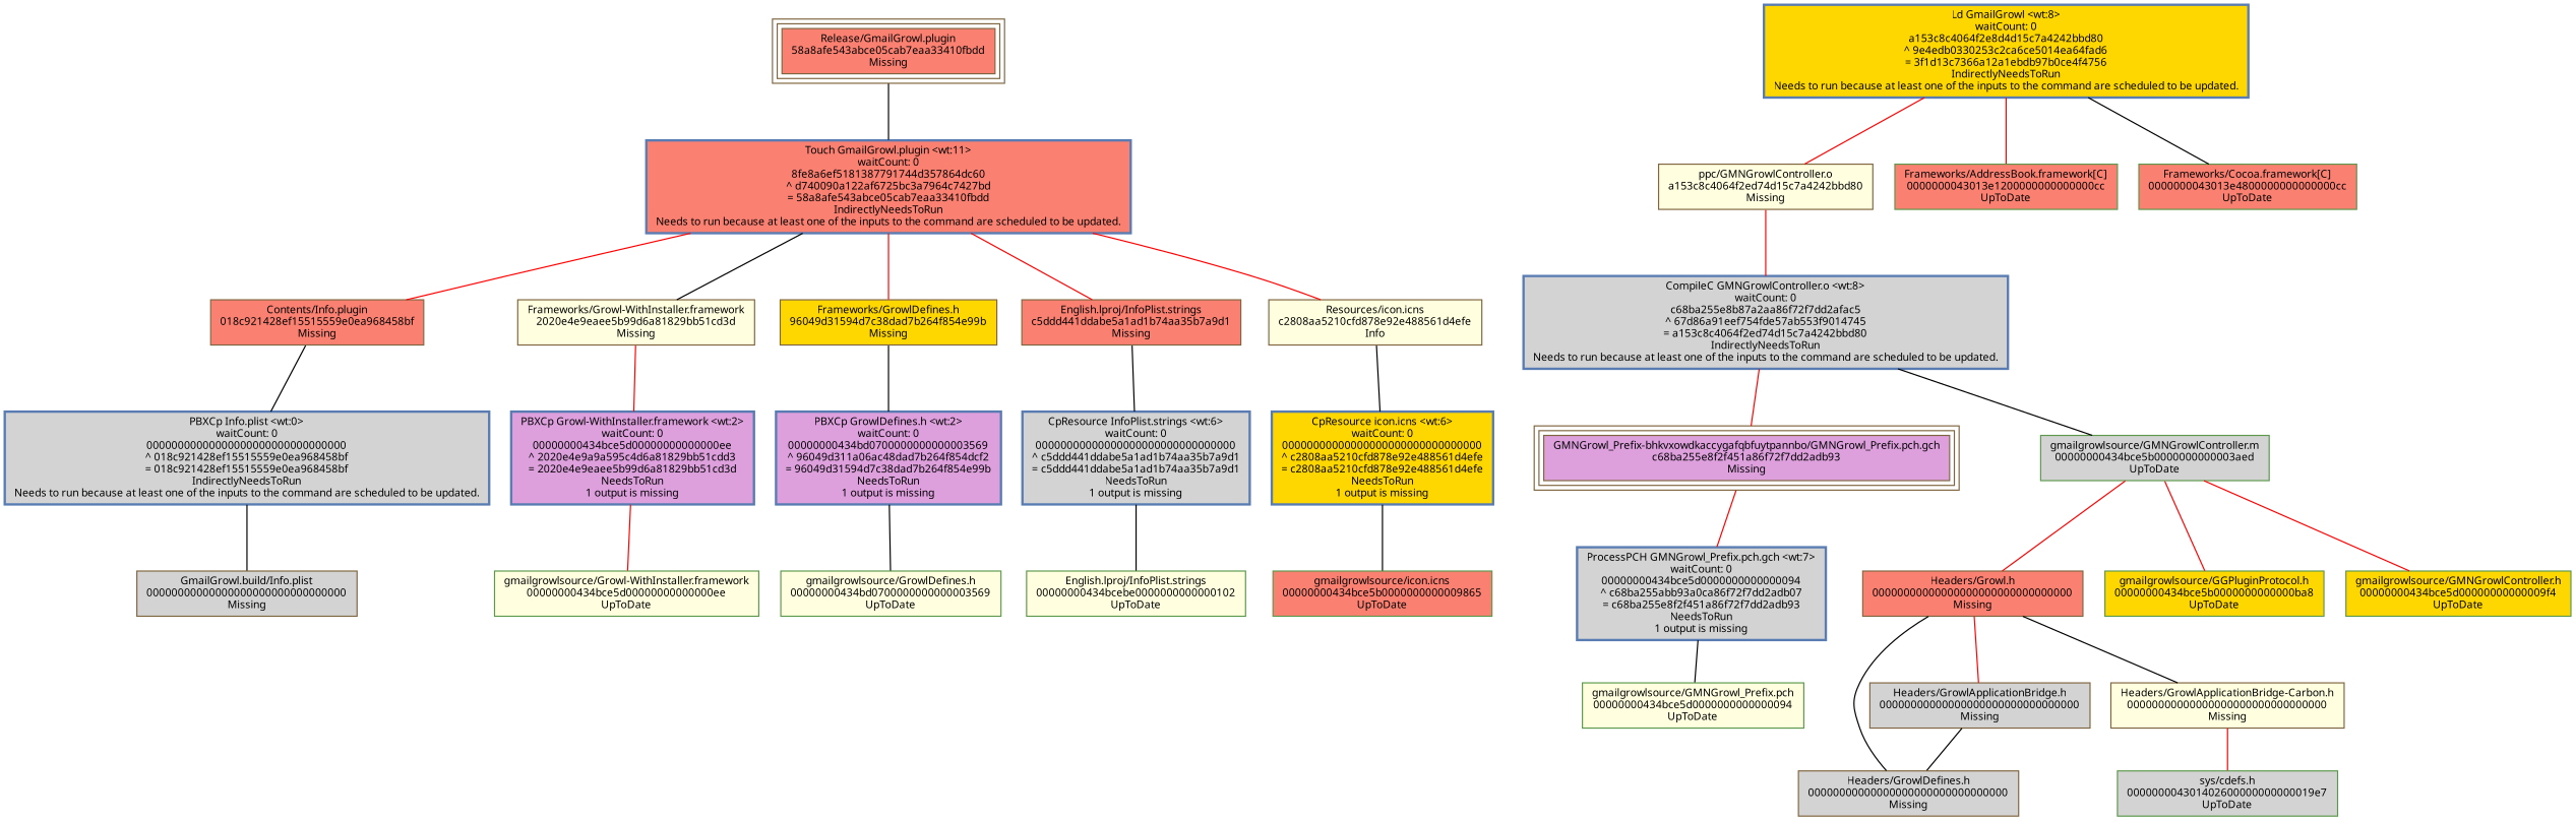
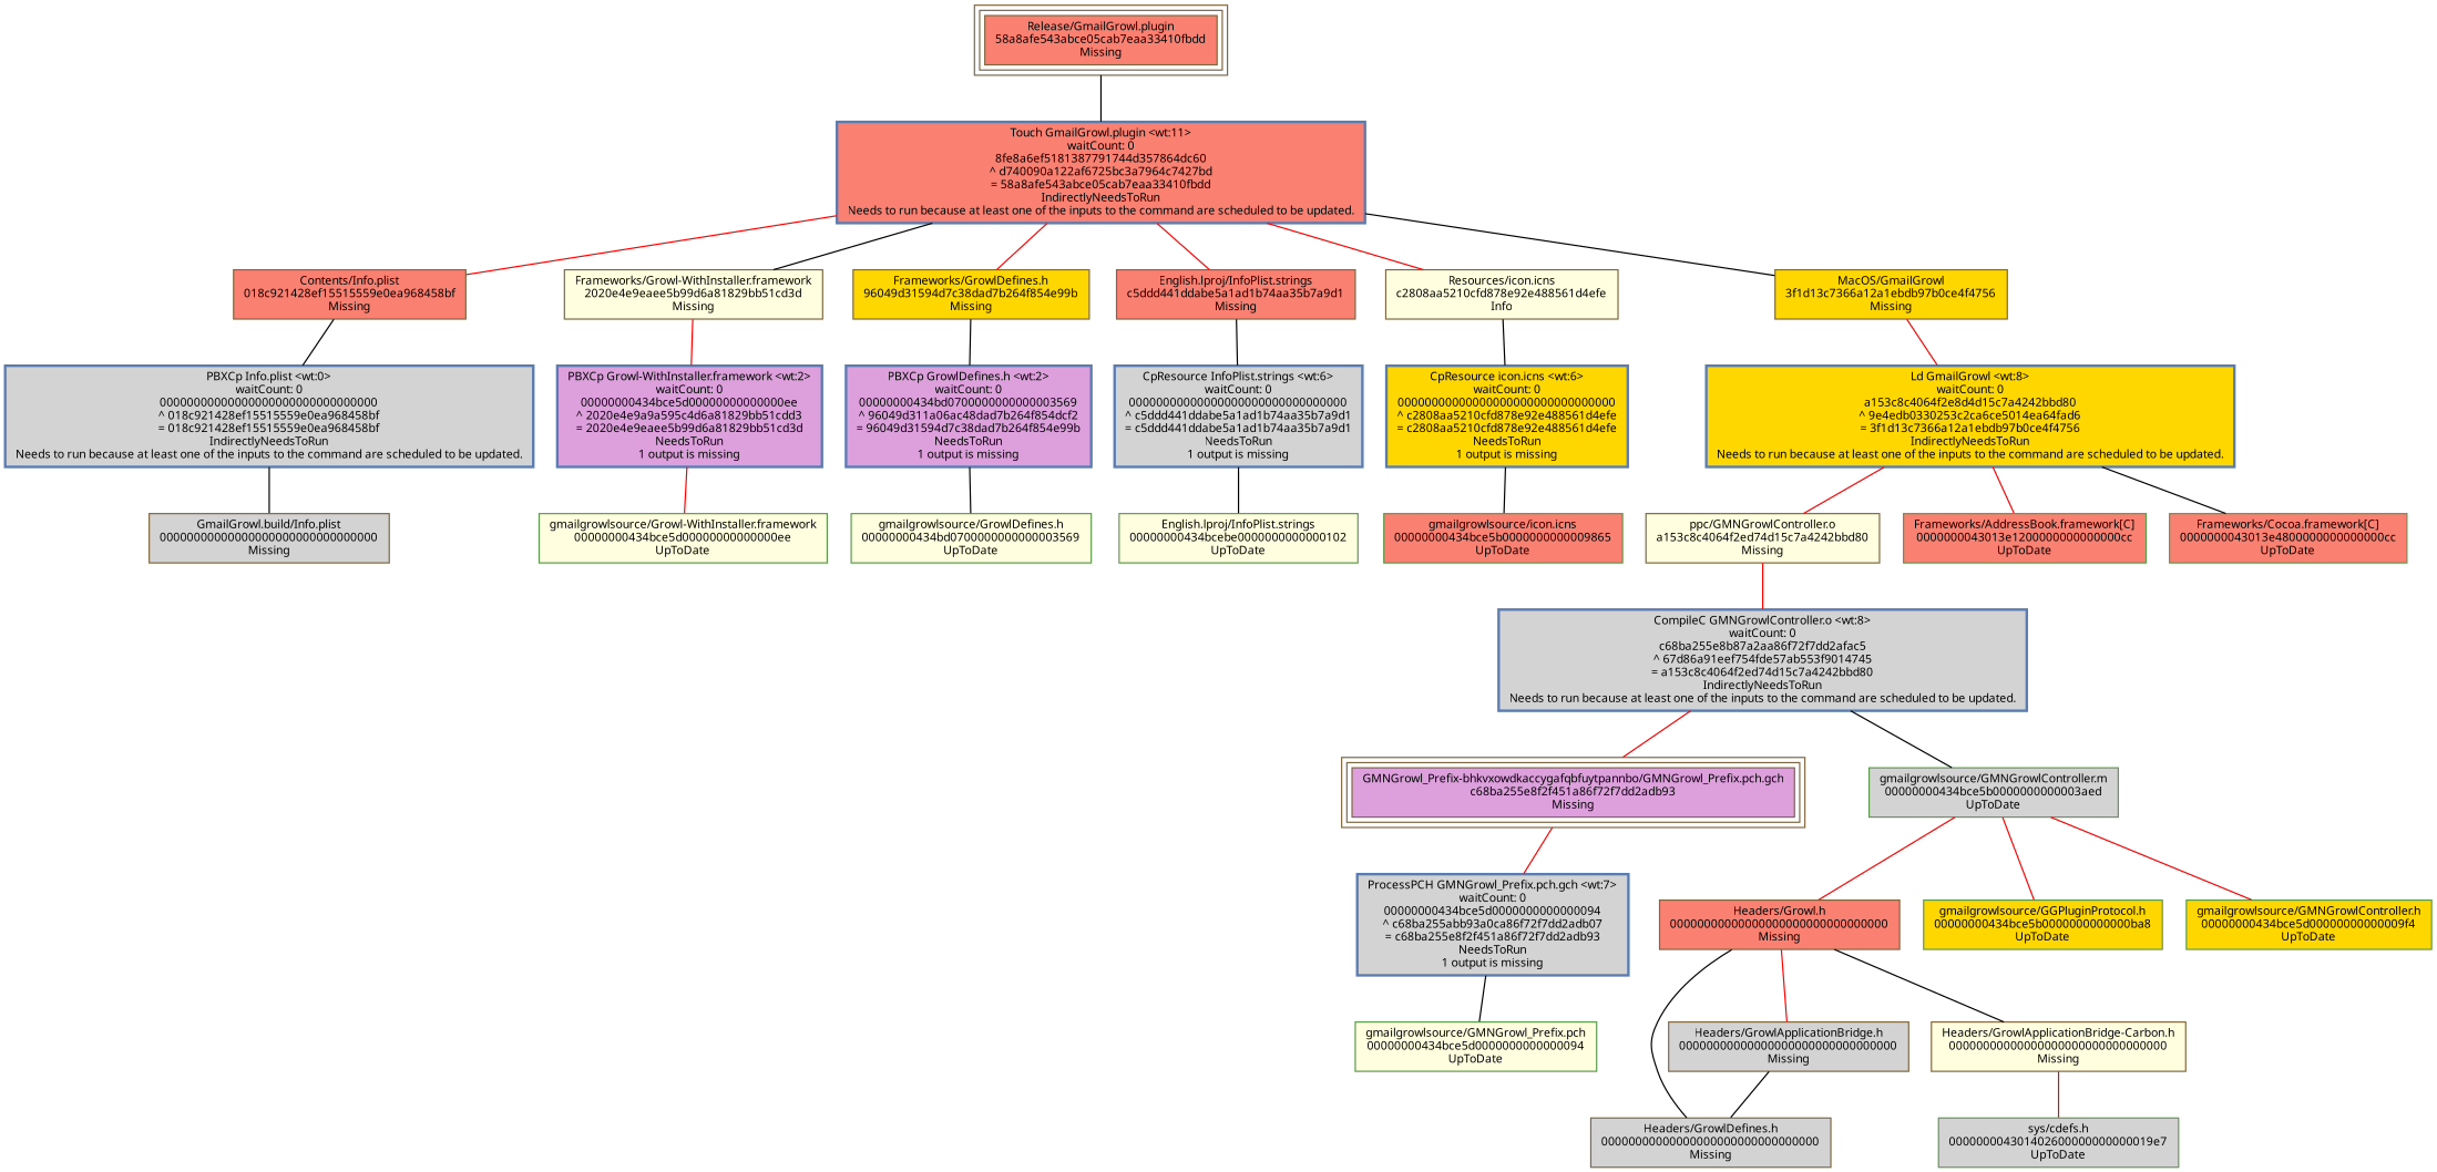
  digraph {
    concentrate=false
    node [color="0.1 0.5 0.5" fillcolor=lightgrey fontname=Monaco fontsize=9 shape=box style=filled]
    edge [arrowhead=none arrowtail=normal color=black style=solid]
    n1 [fillcolor=salmon label="Release/GmailGrowl.plugin\n58a8afe543abce05cab7eaa33410fbdd\nMissing" peripheries=3]
    n2 [color="0.6 0.5 0.7" fillcolor=salmon label="Touch GmailGrowl.plugin <wt:11>\nwaitCount: 0\n8fe8a6ef5181387791744d357864dc60\n^ d740090a122af6725bc3a7964c7427bd\n= 58a8afe543abce05cab7eaa33410fbdd\nIndirectlyNeedsToRun\nNeeds to run because at least one of the inputs to the command are scheduled to be updated." style="filled,bold"]
-   n3 [fillcolor=salmon label="Contents/Info.plugin\n018c921428ef15515559e0ea968458bf\nMissing"]
+   n3 [fillcolor=salmon label="Contents/Info.plist\n018c921428ef15515559e0ea968458bf\nMissing"]
    n4 [fillcolor=lightyellow label="Frameworks/Growl-WithInstaller.framework\n2020e4e9eaee5b99d6a81829bb51cd3d\nMissing"]
    n5 [fillcolor=gold label="Frameworks/GrowlDefines.h\n96049d31594d7c38dad7b264f854e99b\nMissing"]
    n6 [fillcolor=salmon label="English.lproj/InfoPlist.strings\nc5ddd441ddabe5a1ad1b74aa35b7a9d1\nMissing"]
    n7 [fillcolor=lightyellow label="Resources/icon.icns\nc2808aa5210cfd878e92e488561d4efe\nInfo"]
+   n8 [fillcolor=gold label="MacOS/GmailGrowl\n3f1d13c7366a12a1ebdb97b0ce4f4756\nMissing"]
    n9 [color="0.6 0.5 0.7" label="PBXCp Info.plist <wt:0>\nwaitCount: 0\n00000000000000000000000000000000\n^ 018c921428ef15515559e0ea968458bf\n= 018c921428ef15515559e0ea968458bf\nIndirectlyNeedsToRun\nNeeds to run because at least one of the inputs to the command are scheduled to be updated." style="filled,bold"]
    n10 [label="GmailGrowl.build/Info.plist\n00000000000000000000000000000000\nMissing"]
    n11 [color="0.6 0.5 0.7" fillcolor=plum label="PBXCp Growl-WithInstaller.framework <wt:2>\nwaitCount: 0\n00000000434bce5d00000000000000ee\n^ 2020e4e9a9a595c4d6a81829bb51cdd3\n= 2020e4e9eaee5b99d6a81829bb51cd3d\nNeedsToRun\n1 output is missing" style="filled,bold"]
    n12 [color="0.3 0.5 0.6" fillcolor=lightyellow label="gmailgrowlsource/Growl-WithInstaller.framework\n00000000434bce5d00000000000000ee\nUpToDate"]
    n13 [color="0.6 0.5 0.7" fillcolor=plum label="PBXCp GrowlDefines.h <wt:2>\nwaitCount: 0\n00000000434bd0700000000000003569\n^ 96049d311a06ac48dad7b264f854dcf2\n= 96049d31594d7c38dad7b264f854e99b\nNeedsToRun\n1 output is missing" style="filled,bold"]
    n14 [color="0.3 0.5 0.6" fillcolor=lightyellow label="gmailgrowlsource/GrowlDefines.h\n00000000434bd0700000000000003569\nUpToDate"]
    n15 [color="0.6 0.5 0.7" label="CpResource InfoPlist.strings <wt:6>\nwaitCount: 0\n00000000000000000000000000000000\n^ c5ddd441ddabe5a1ad1b74aa35b7a9d1\n= c5ddd441ddabe5a1ad1b74aa35b7a9d1\nNeedsToRun\n1 output is missing" style="filled,bold"]
    n16 [color="0.3 0.5 0.6" fillcolor=lightyellow label="English.lproj/InfoPlist.strings\n00000000434bcebe0000000000000102\nUpToDate"]
    n17 [color="0.6 0.5 0.7" fillcolor=gold label="CpResource icon.icns <wt:6>\nwaitCount: 0\n00000000000000000000000000000000\n^ c2808aa5210cfd878e92e488561d4efe\n= c2808aa5210cfd878e92e488561d4efe\nNeedsToRun\n1 output is missing" style="filled,bold"]
    n18 [color="0.3 0.5 0.6" fillcolor=salmon label="gmailgrowlsource/icon.icns\n00000000434bce5b0000000000009865\nUpToDate"]
    n19 [fillcolor=lightyellow label="ppc/GMNGrowlController.o\na153c8c4064f2ed74d15c7a4242bbd80\nMissing"]
    n20 [color="0.6 0.5 0.7" label="CompileC GMNGrowlController.o <wt:8>\nwaitCount: 0\nc68ba255e8b87a2aa86f72f7dd2afac5\n^ 67d86a91eef754fde57ab553f9014745\n= a153c8c4064f2ed74d15c7a4242bbd80\nIndirectlyNeedsToRun\nNeeds to run because at least one of the inputs to the command are scheduled to be updated." style="filled,bold"]
    n21 [fillcolor=plum label="GMNGrowl_Prefix-bhkvxowdkaccygafqbfuytpannbo/GMNGrowl_Prefix.pch.gch\nc68ba255e8f2f451a86f72f7dd2adb93\nMissing" peripheries=3]
    n22 [color="0.3 0.5 0.6" label="gmailgrowlsource/GMNGrowlController.m\n00000000434bce5b0000000000003aed\nUpToDate"]
    n23 [color="0.3 0.5 0.6" fillcolor=lightyellow label="gmailgrowlsource/GMNGrowl_Prefix.pch\n00000000434bce5d0000000000000094\nUpToDate"]
    n24 [color="0.6 0.5 0.7" label="ProcessPCH GMNGrowl_Prefix.pch.gch <wt:7>\nwaitCount: 0\n00000000434bce5d0000000000000094\n^ c68ba255abb93a0ca86f72f7dd2adb07\n= c68ba255e8f2f451a86f72f7dd2adb93\nNeedsToRun\n1 output is missing" style="filled,bold"]
    n25 [fillcolor=salmon label="Headers/Growl.h\n00000000000000000000000000000000\nMissing"]
    n26 [color="0.3 0.5 0.6" fillcolor=gold label="gmailgrowlsource/GGPluginProtocol.h\n00000000434bce5b0000000000000ba8\nUpToDate"]
    n27 [color="0.3 0.5 0.6" fillcolor=gold label="gmailgrowlsource/GMNGrowlController.h\n00000000434bce5d00000000000009f4\nUpToDate"]
    n28 [label="Headers/GrowlDefines.h\n00000000000000000000000000000000\nMissing"]
    n29 [label="Headers/GrowlApplicationBridge.h\n00000000000000000000000000000000\nMissing"]
    n30 [fillcolor=lightyellow label="Headers/GrowlApplicationBridge-Carbon.h\n00000000000000000000000000000000\nMissing"]
    n31 [color="0.6 0.5 0.7" fillcolor=gold label="Ld GmailGrowl <wt:8>\nwaitCount: 0\na153c8c4064f2e8d4d15c7a4242bbd80\n^ 9e4edb0330253c2ca6ce5014ea64fad6\n= 3f1d13c7366a12a1ebdb97b0ce4f4756\nIndirectlyNeedsToRun\nNeeds to run because at least one of the inputs to the command are scheduled to be updated." style="filled,bold"]
    n32 [color="0.3 0.5 0.6" fillcolor=salmon label="Frameworks/AddressBook.framework[C]\n0000000043013e1200000000000000cc\nUpToDate"]
    n33 [color="0.3 0.5 0.6" fillcolor=salmon label="Frameworks/Cocoa.framework[C]\n0000000043013e4800000000000000cc\nUpToDate"]
    n34 [color="0.3 0.5 0.6" label="sys/cdefs.h\n000000004301402600000000000019e7\nUpToDate"]
    n1 -> n2
    n2 -> n3 [color=red]
    n2 -> n4
    n2 -> n5 [color=red]
    n2 -> n6 [color=red]
    n2 -> n7 [color=red]
+   n2 -> n8
    n3 -> n9
    n4 -> n11 [color=red]
    n5 -> n13
    n6 -> n15
    n7 -> n17
+   n8 -> n31 [color=red]
    n9 -> n10
    n11 -> n12 [color=red]
    n13 -> n14
    n15 -> n16
    n17 -> n18
    n19 -> n20 [color=red]
    n20 -> n21 [color=red]
    n20 -> n22
    n21 -> n24 [color=red]
    n22 -> n25 [color=red]
    n22 -> n26 [color=red]
    n22 -> n27 [color=red]
    n24 -> n23
    n25 -> n28
    n25 -> n29 [color=red]
    n25 -> n30
    n29 -> n28
    n30 -> n34 [color=red]
    n31 -> n19 [color=red]
    n31 -> n32 [color=red]
    n31 -> n33
  }
